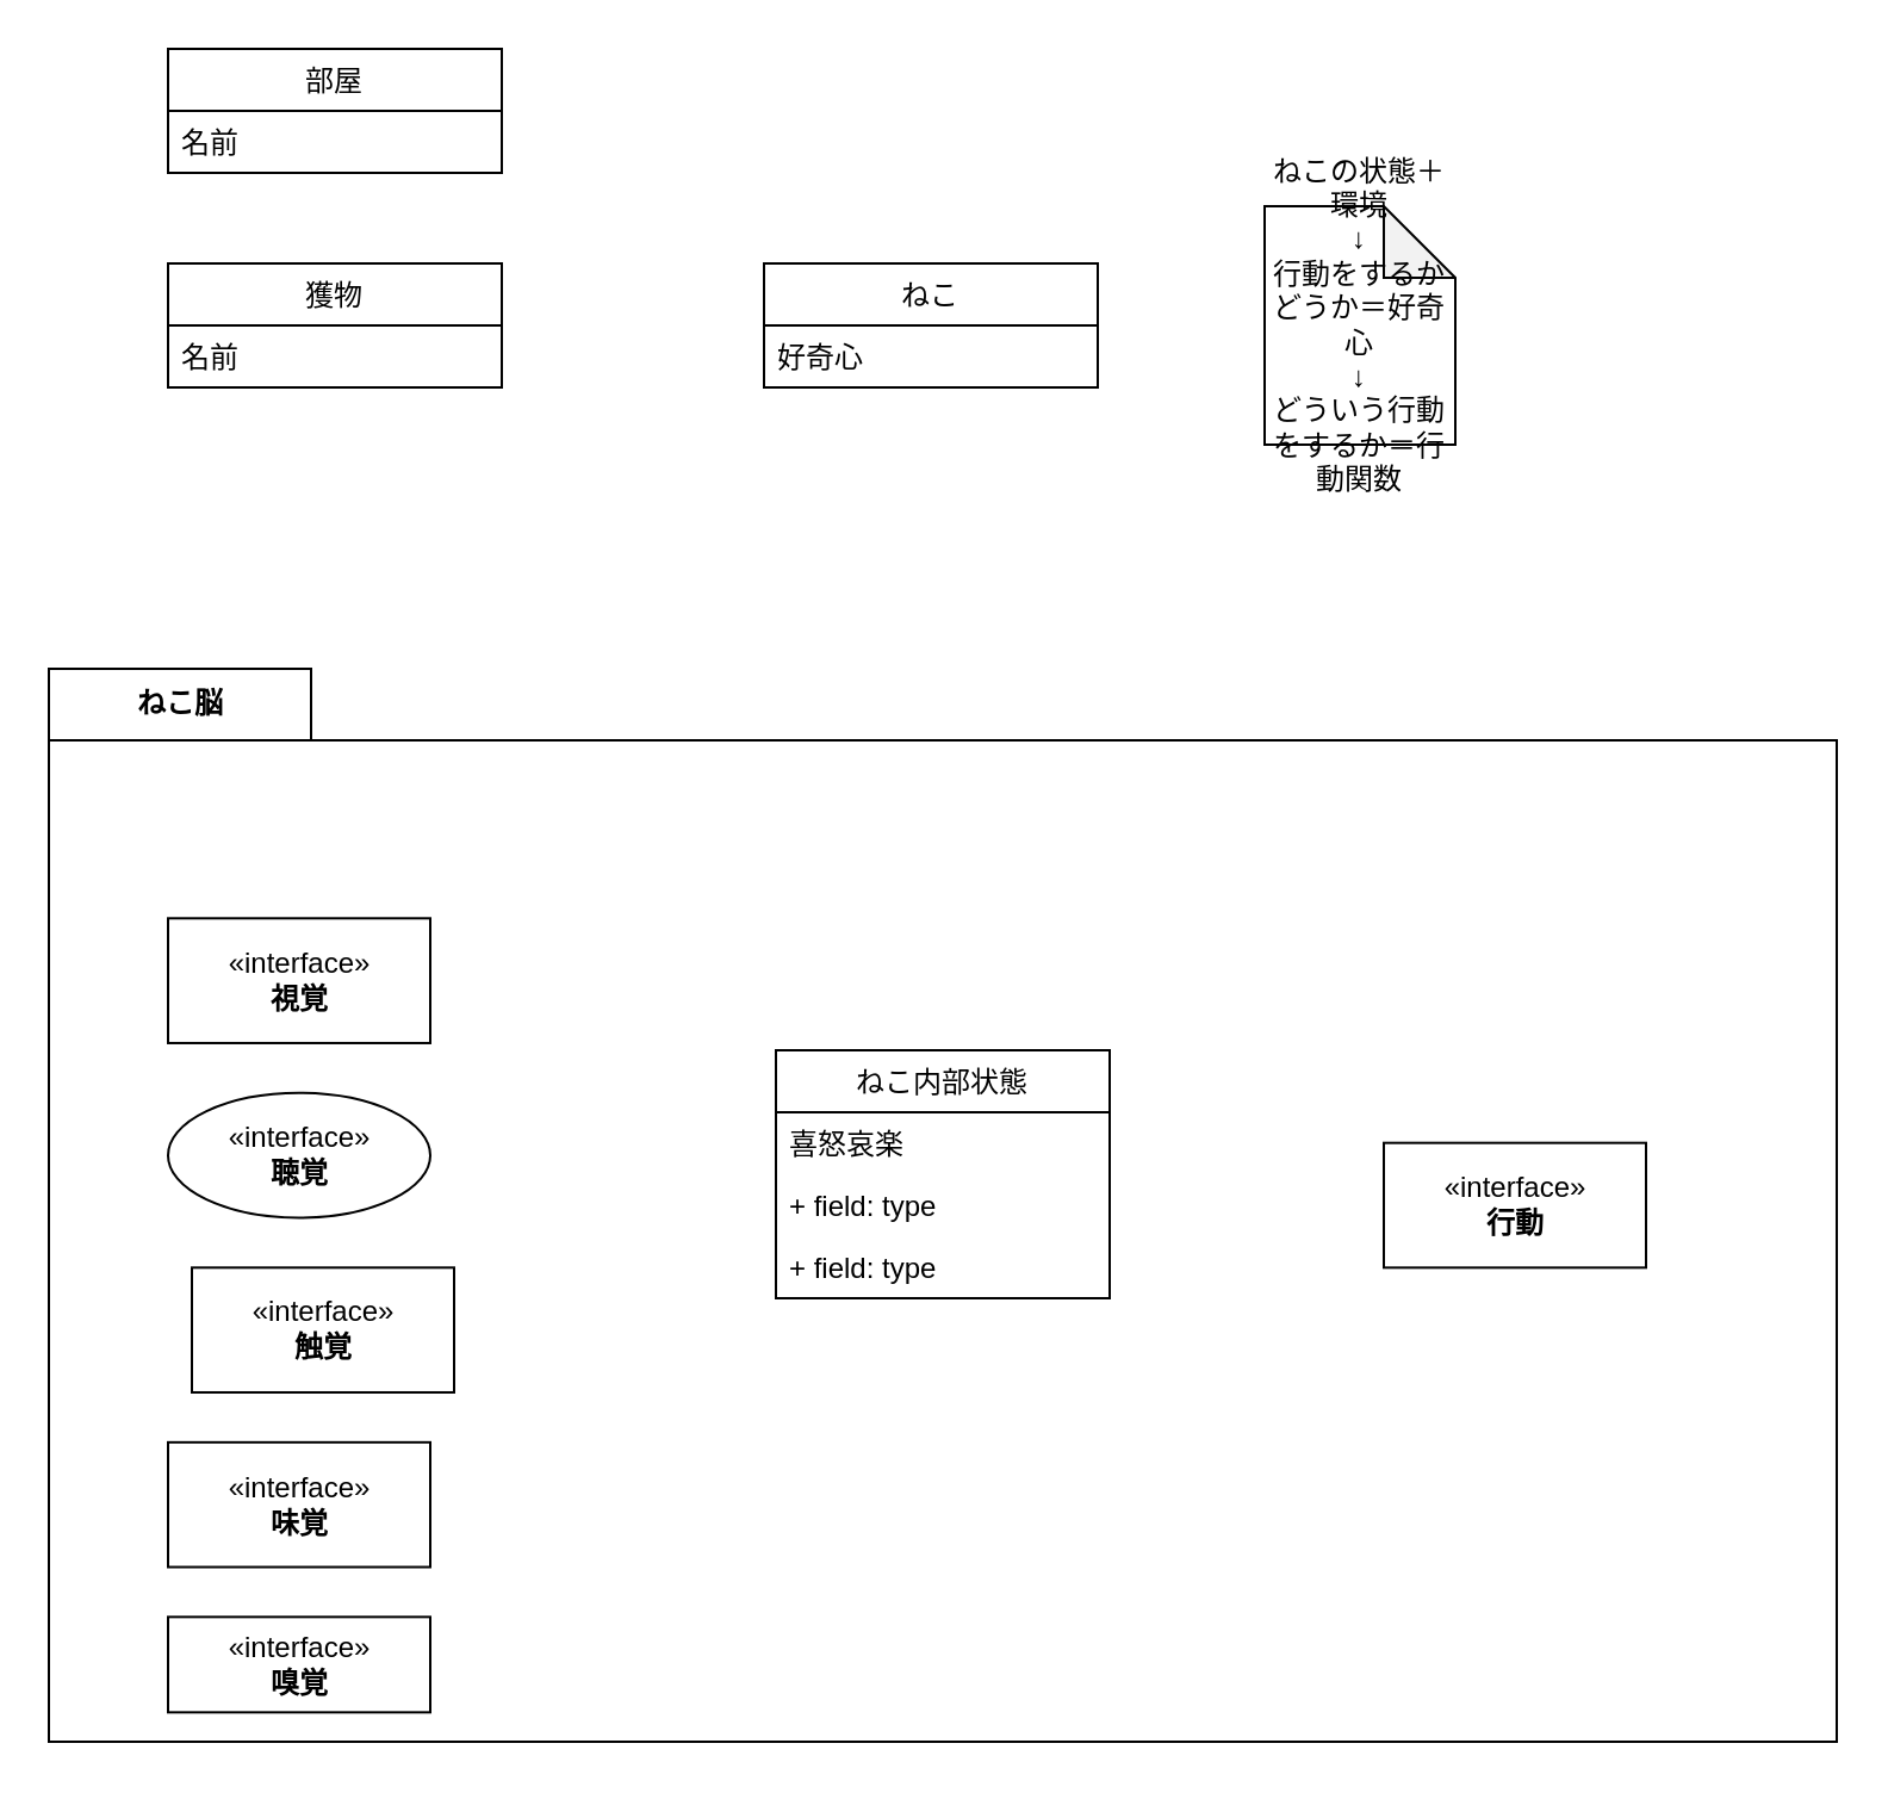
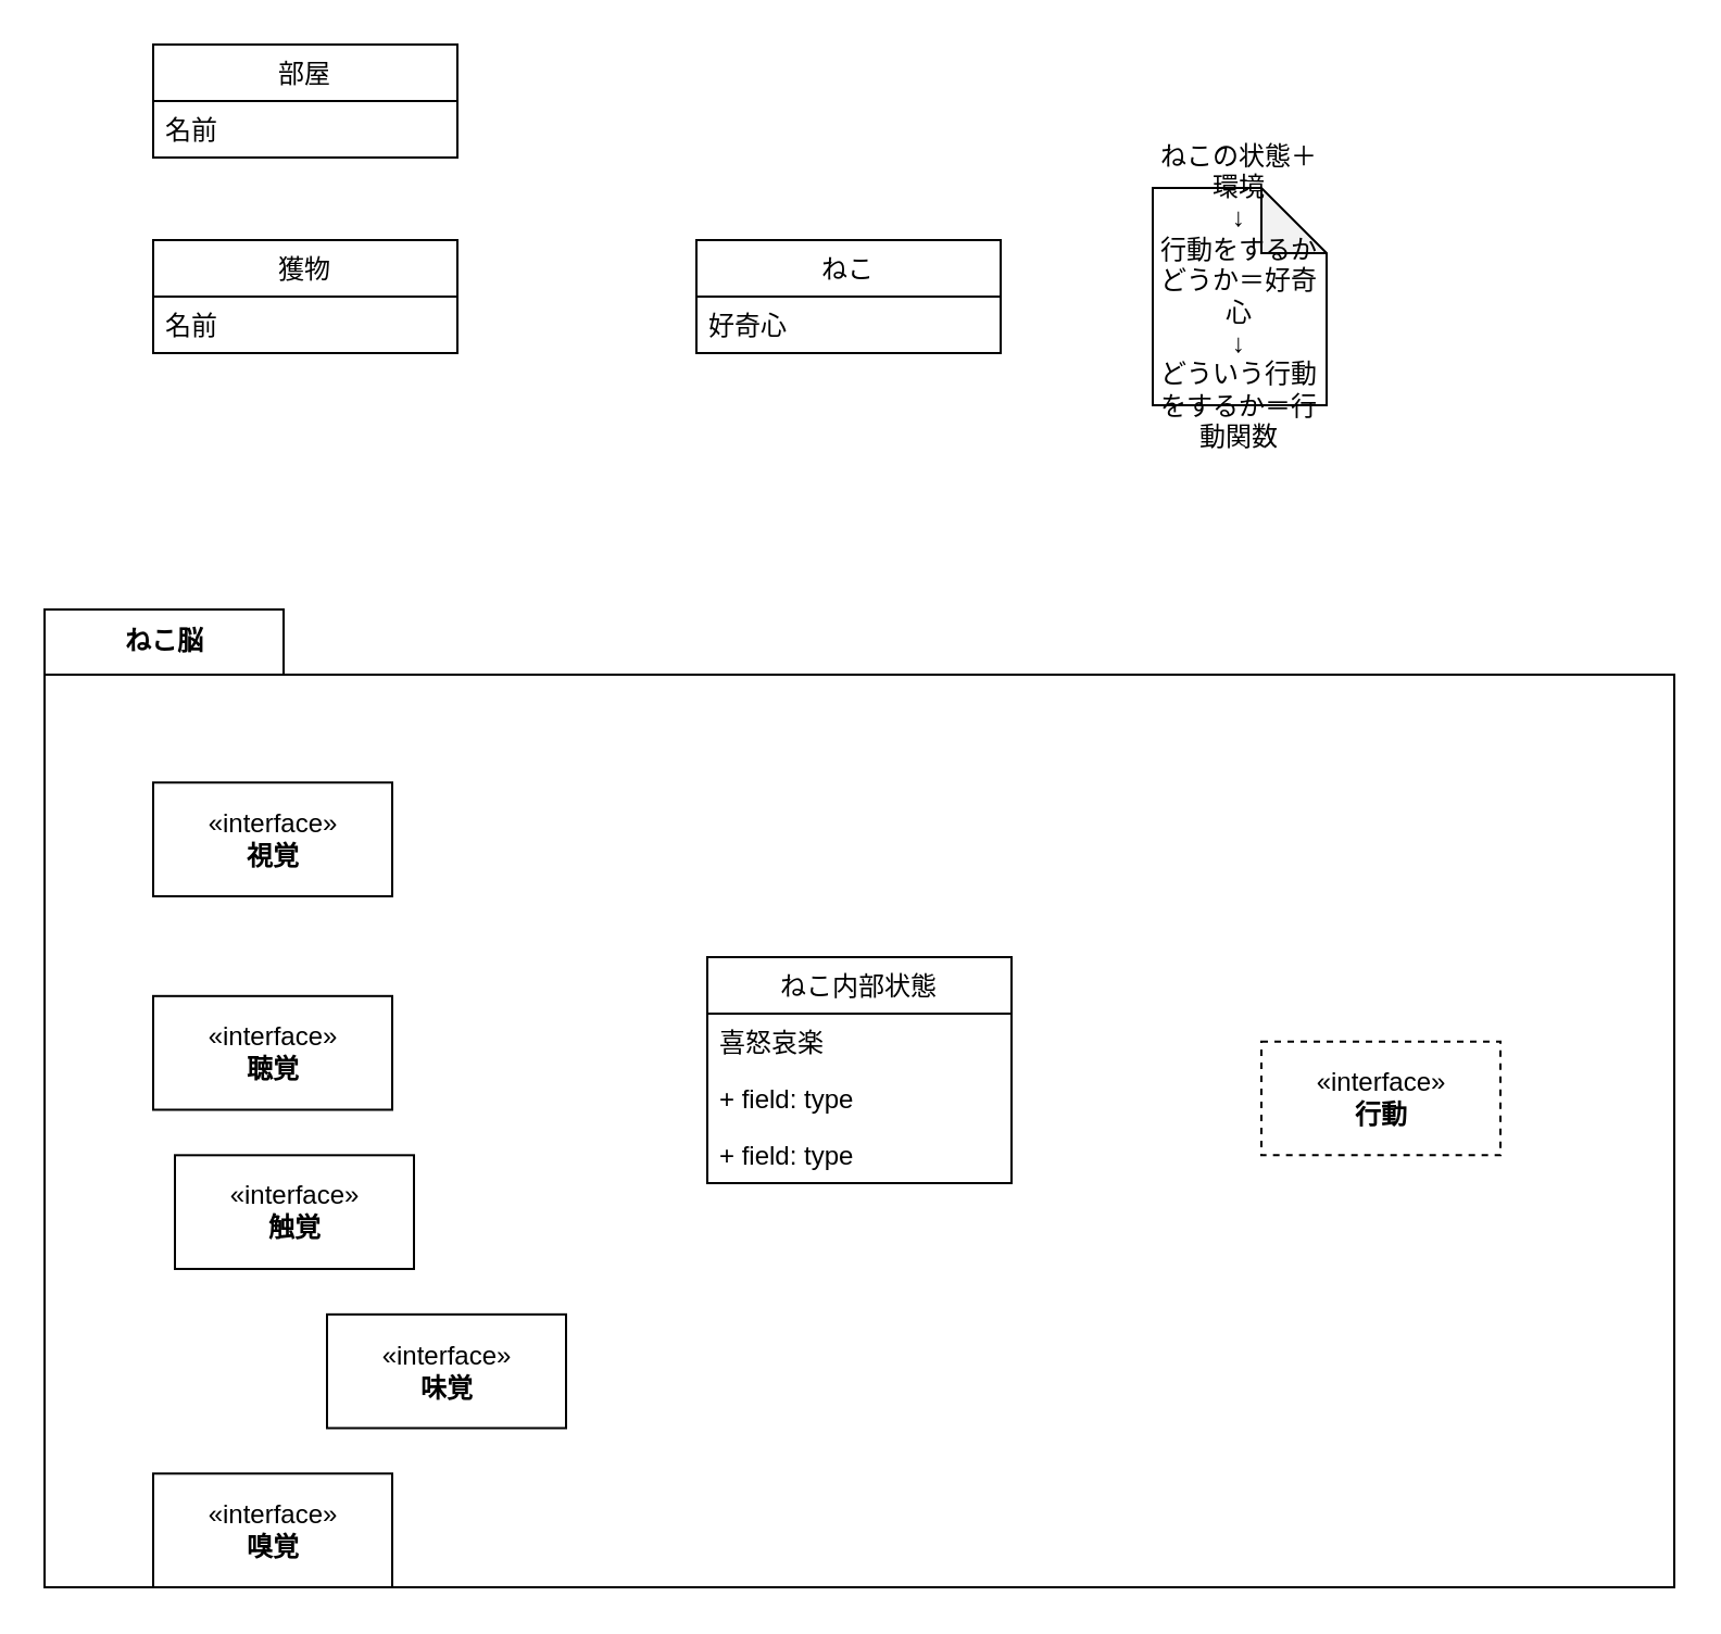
  <mxCell id="0" />
  <mxCell id="1" parent="0" />
  <mxCell id="2" value="ねこ" style="swimlane;fontStyle=0;childLayout=stackLayout;horizontal=1;startSize=26;fillColor=none;horizontalStack=0;resizeParent=1;resizeParentMax=0;resizeLast=0;collapsible=1;marginBottom=0;" vertex="1" parent="1"><mxGeometry x="320" y="110" width="140" height="52" as="geometry" /></mxCell>
  <mxCell id="3" value="好奇心" style="text;strokeColor=none;fillColor=none;align=left;verticalAlign=top;spacingLeft=4;spacingRight=4;overflow=hidden;rotatable=0;points=[[0,0.5],[1,0.5]];portConstraint=eastwest;" vertex="1" parent="2"><mxGeometry y="26" width="140" height="26" as="geometry" /></mxCell>
  <mxCell id="4" value="獲物" style="swimlane;fontStyle=0;childLayout=stackLayout;horizontal=1;startSize=26;fillColor=none;horizontalStack=0;resizeParent=1;resizeParentMax=0;resizeLast=0;collapsible=1;marginBottom=0;" vertex="1" parent="1"><mxGeometry x="70" y="110" width="140" height="52" as="geometry" /></mxCell>
  <mxCell id="5" value="名前" style="text;strokeColor=none;fillColor=none;align=left;verticalAlign=top;spacingLeft=4;spacingRight=4;overflow=hidden;rotatable=0;points=[[0,0.5],[1,0.5]];portConstraint=eastwest;" vertex="1" parent="4"><mxGeometry y="26" width="140" height="26" as="geometry" /></mxCell>
  <mxCell id="6" value="部屋" style="swimlane;fontStyle=0;childLayout=stackLayout;horizontal=1;startSize=26;fillColor=none;horizontalStack=0;resizeParent=1;resizeParentMax=0;resizeLast=0;collapsible=1;marginBottom=0;" vertex="1" parent="1"><mxGeometry x="70" y="20" width="140" height="52" as="geometry" /></mxCell>
  <mxCell id="7" value="名前" style="text;strokeColor=none;fillColor=none;align=left;verticalAlign=top;spacingLeft=4;spacingRight=4;overflow=hidden;rotatable=0;points=[[0,0.5],[1,0.5]];portConstraint=eastwest;" vertex="1" parent="6"><mxGeometry y="26" width="140" height="26" as="geometry" /></mxCell>
  <mxCell id="8" value="ねこの状態＋環境&lt;br&gt;↓&lt;br&gt;行動をするかどうか＝好奇心&lt;br&gt;↓&lt;br&gt;どういう行動をするか＝行動関数" style="shape=note;whiteSpace=wrap;html=1;backgroundOutline=1;darkOpacity=0.05;" vertex="1" parent="1"><mxGeometry x="530" y="86" width="80" height="100" as="geometry" /></mxCell>
  <mxCell id="9" value="ねこ脳" style="shape=folder;fontStyle=1;tabWidth=110;tabHeight=30;tabPosition=left;html=1;boundedLbl=1;labelInHeader=1;container=1;collapsible=0;" vertex="1" parent="1"><mxGeometry x="20" y="280" width="750" height="450" as="geometry" /></mxCell>
  <mxCell id="10" value="" style="html=1;strokeColor=none;resizeWidth=1;resizeHeight=1;fillColor=none;part=1;connectable=0;allowArrows=0;deletable=0;" vertex="1" parent="9"><mxGeometry width="750" height="315" relative="1" as="geometry"><mxPoint y="30" as="offset" /></mxGeometry></mxCell>
- <mxCell id="11" value="«interface»&lt;br&gt;&lt;b&gt;視覚&lt;/b&gt;" style="html=1;" vertex="1" parent="9"><mxGeometry x="50" y="104.651" width="110" height="52.326" as="geometry" /></mxCell>
- <mxCell id="12" value="«interface»&lt;br&gt;&lt;b&gt;聴覚&lt;/b&gt;" style="ellipse;html=1;" vertex="1" parent="9"><mxGeometry x="50" y="177.907" width="110" height="52.326" as="geometry" /></mxCell>
+ <mxCell id="11" value="«interface»&lt;br&gt;&lt;b&gt;視覚&lt;/b&gt;" style="html=1;" vertex="1" parent="9"><mxGeometry x="50" y="79.651" width="110" height="52.326" as="geometry" /></mxCell>
+ <mxCell id="12" value="«interface»&lt;br&gt;&lt;b&gt;聴覚&lt;/b&gt;" style="html=1;" vertex="1" parent="9"><mxGeometry x="50" y="177.907" width="110" height="52.326" as="geometry" /></mxCell>
  <mxCell id="13" value="«interface»&lt;br&gt;&lt;b&gt;触覚&lt;/b&gt;" style="html=1;" vertex="1" parent="9"><mxGeometry x="60" y="251.163" width="110" height="52.326" as="geometry" /></mxCell>
- <mxCell id="14" value="«interface»&lt;br&gt;&lt;b&gt;味覚&lt;/b&gt;" style="html=1;" vertex="1" parent="9"><mxGeometry x="50" y="324.419" width="110" height="52.326" as="geometry" /></mxCell>
- <mxCell id="15" value="«interface»&lt;br&gt;&lt;b&gt;嗅覚&lt;/b&gt;" style="html=1;" vertex="1" parent="9"><mxGeometry x="50" y="397.674" width="110" height="40" as="geometry" /></mxCell>
+ <mxCell id="14" value="«interface»&lt;br&gt;&lt;b&gt;味覚&lt;/b&gt;" style="html=1;" vertex="1" parent="9"><mxGeometry x="130" y="324.419" width="110" height="52.326" as="geometry" /></mxCell>
+ <mxCell id="15" value="«interface»&lt;br&gt;&lt;b&gt;嗅覚&lt;/b&gt;" style="html=1;" vertex="1" parent="9"><mxGeometry x="50" y="397.674" width="110" height="52.326" as="geometry" /></mxCell>
  <mxCell id="16" value="ねこ内部状態" style="swimlane;fontStyle=0;childLayout=stackLayout;horizontal=1;startSize=26;fillColor=none;horizontalStack=0;resizeParent=1;resizeParentMax=0;resizeLast=0;collapsible=1;marginBottom=0;" vertex="1" parent="9"><mxGeometry x="305" y="160" width="140" height="104" as="geometry" /></mxCell>
  <mxCell id="17" value="喜怒哀楽" style="text;strokeColor=none;fillColor=none;align=left;verticalAlign=top;spacingLeft=4;spacingRight=4;overflow=hidden;rotatable=0;points=[[0,0.5],[1,0.5]];portConstraint=eastwest;" vertex="1" parent="16"><mxGeometry y="26" width="140" height="26" as="geometry" /></mxCell>
  <mxCell id="18" value="+ field: type" style="text;strokeColor=none;fillColor=none;align=left;verticalAlign=top;spacingLeft=4;spacingRight=4;overflow=hidden;rotatable=0;points=[[0,0.5],[1,0.5]];portConstraint=eastwest;" vertex="1" parent="16"><mxGeometry y="52" width="140" height="26" as="geometry" /></mxCell>
  <mxCell id="19" value="+ field: type" style="text;strokeColor=none;fillColor=none;align=left;verticalAlign=top;spacingLeft=4;spacingRight=4;overflow=hidden;rotatable=0;points=[[0,0.5],[1,0.5]];portConstraint=eastwest;" vertex="1" parent="16"><mxGeometry y="78" width="140" height="26" as="geometry" /></mxCell>
- <mxCell id="20" value="«interface»&lt;br&gt;&lt;b&gt;行動&lt;br&gt;&lt;/b&gt;" style="html=1;" vertex="1" parent="9"><mxGeometry x="560" y="198.841" width="110" height="52.326" as="geometry" /></mxCell>
+ <mxCell id="20" value="«interface»&lt;br&gt;&lt;b&gt;行動&lt;br&gt;&lt;/b&gt;" style="html=1;dashed=1;" vertex="1" parent="9"><mxGeometry x="560" y="198.841" width="110" height="52.326" as="geometry" /></mxCell>
